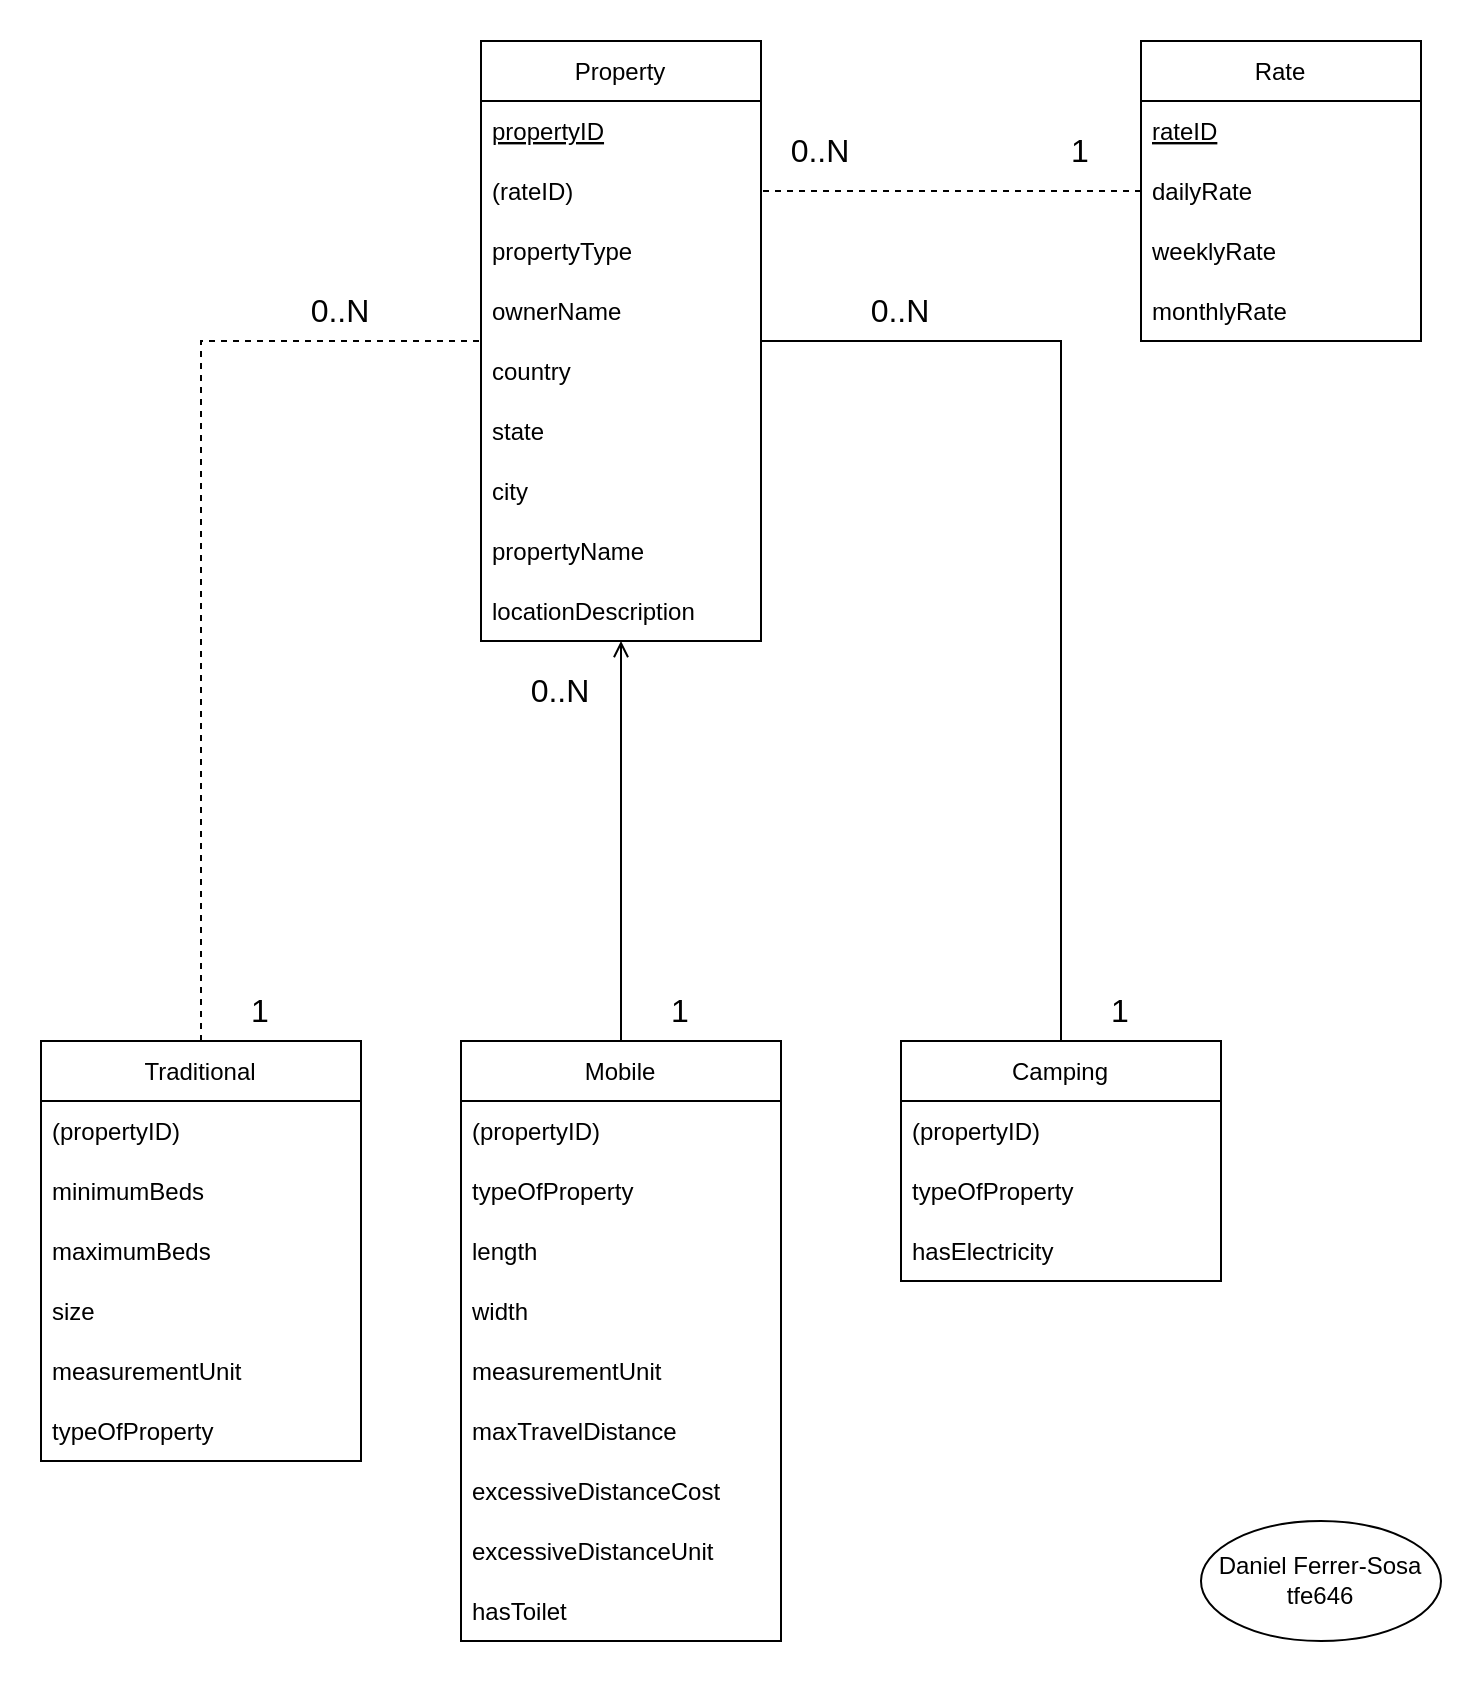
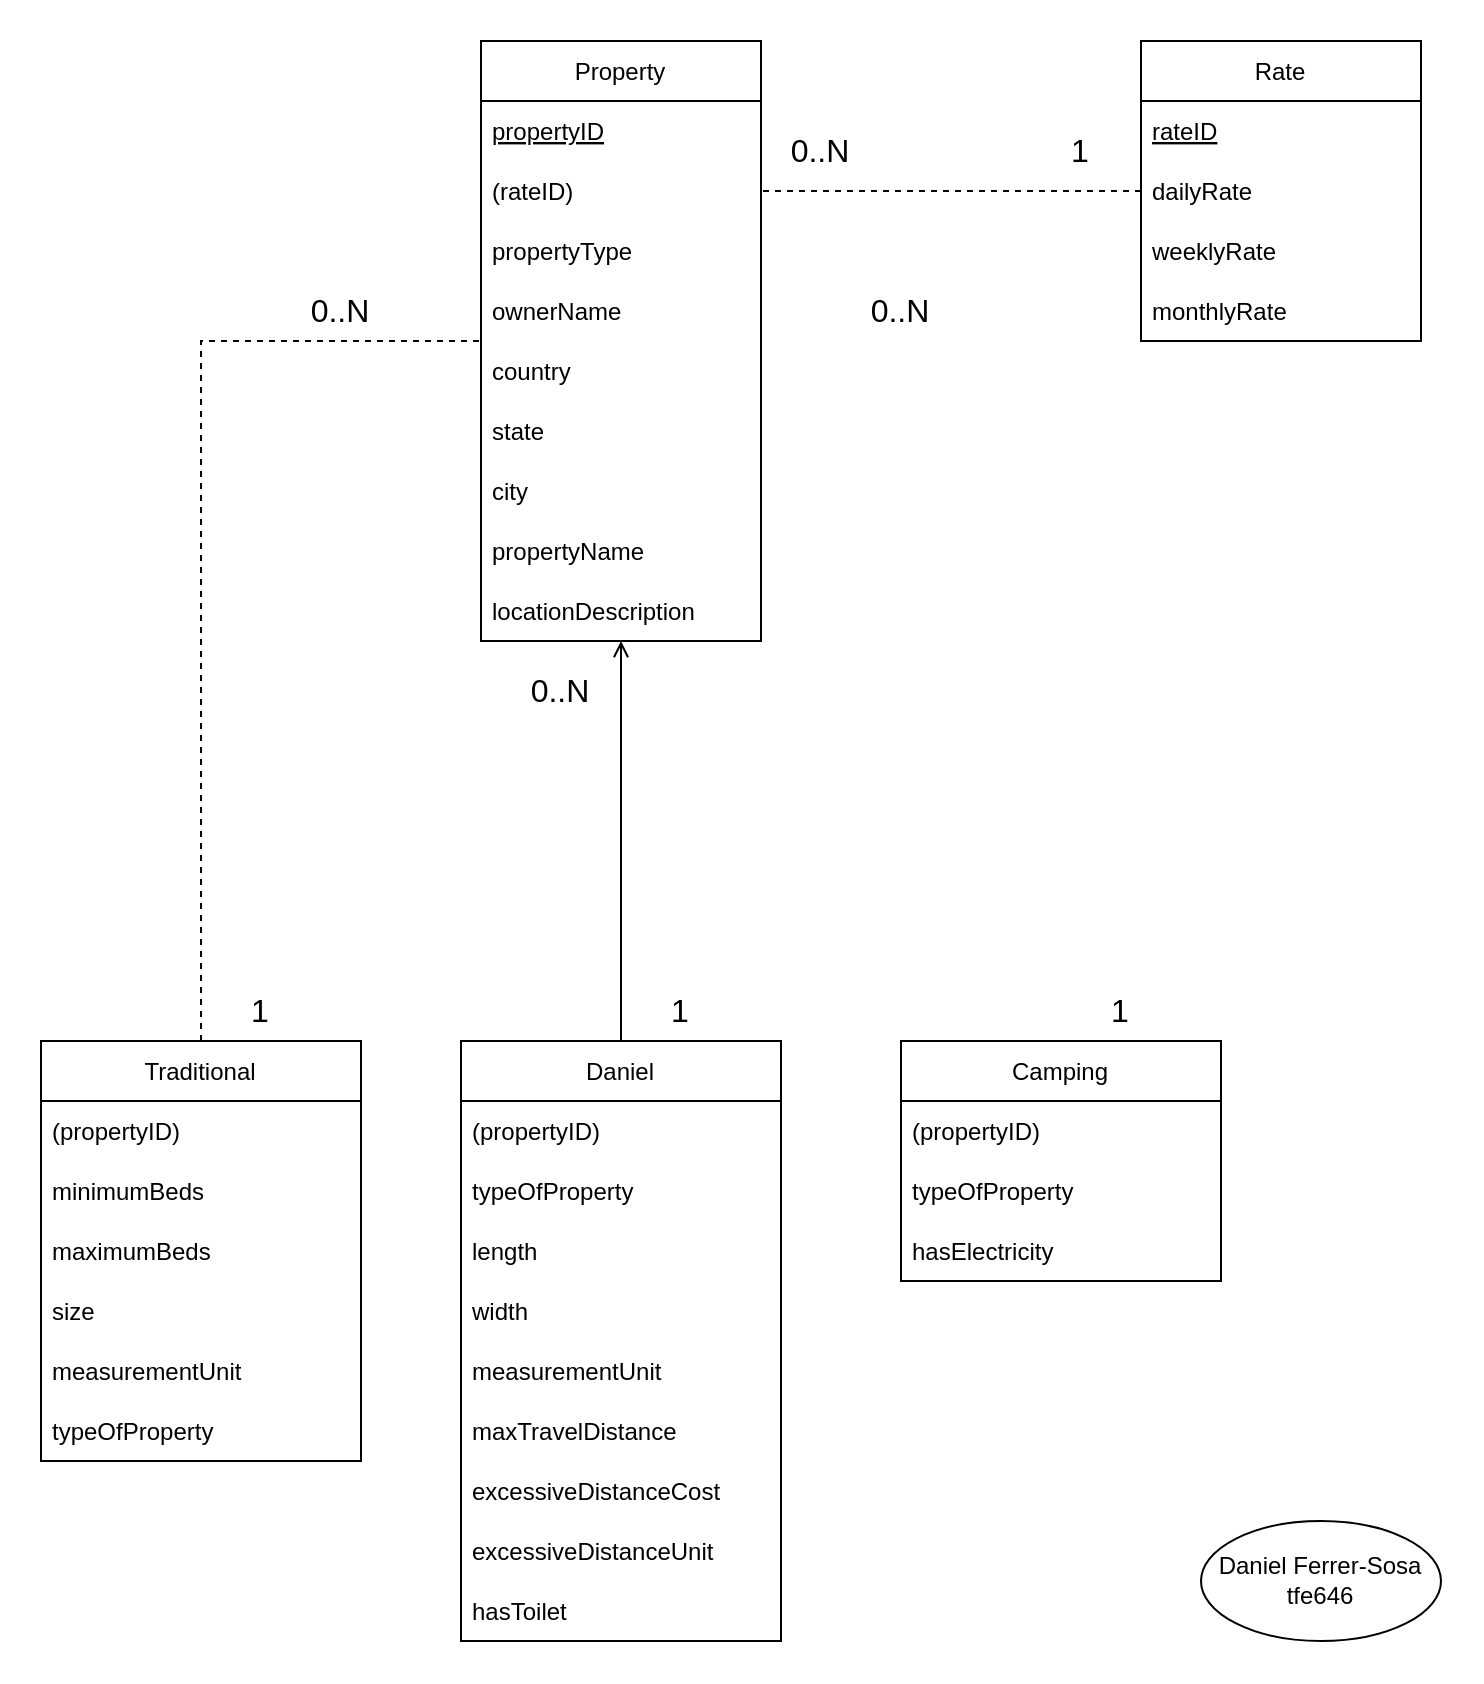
  <mxCell id="0" />
  <mxCell id="1" parent="0" />
  <mxCell id="2" value="Property" style="swimlane;fontStyle=0;childLayout=stackLayout;horizontal=1;startSize=30;horizontalStack=0;resizeParent=1;resizeParentMax=0;resizeLast=0;collapsible=1;marginBottom=0;" vertex="1" parent="1"><mxGeometry x="240" y="20" width="140" height="300" as="geometry" /></mxCell>
  <mxCell id="3" value="propertyID" style="text;strokeColor=none;fillColor=none;align=left;verticalAlign=middle;spacingLeft=4;spacingRight=4;overflow=hidden;points=[[0,0.5],[1,0.5]];portConstraint=eastwest;rotatable=0;fontStyle=4" vertex="1" parent="2"><mxGeometry y="30" width="140" height="30" as="geometry" /></mxCell>
  <mxCell id="4" value="(rateID)" style="text;strokeColor=none;fillColor=none;align=left;verticalAlign=middle;spacingLeft=4;spacingRight=4;overflow=hidden;points=[[0,0.5],[1,0.5]];portConstraint=eastwest;rotatable=0;fontStyle=0" vertex="1" parent="2"><mxGeometry y="60" width="140" height="30" as="geometry" /></mxCell>
  <mxCell id="5" value="propertyType" style="text;strokeColor=none;fillColor=none;align=left;verticalAlign=middle;spacingLeft=4;spacingRight=4;overflow=hidden;points=[[0,0.5],[1,0.5]];portConstraint=eastwest;rotatable=0;fontStyle=0" vertex="1" parent="2"><mxGeometry y="90" width="140" height="30" as="geometry" /></mxCell>
  <mxCell id="6" value="ownerName" style="text;strokeColor=none;fillColor=none;align=left;verticalAlign=middle;spacingLeft=4;spacingRight=4;overflow=hidden;points=[[0,0.5],[1,0.5]];portConstraint=eastwest;rotatable=0;" vertex="1" parent="2"><mxGeometry y="120" width="140" height="30" as="geometry" /></mxCell>
  <mxCell id="7" value="country" style="text;strokeColor=none;fillColor=none;align=left;verticalAlign=middle;spacingLeft=4;spacingRight=4;overflow=hidden;points=[[0,0.5],[1,0.5]];portConstraint=eastwest;rotatable=0;" vertex="1" parent="2"><mxGeometry y="150" width="140" height="30" as="geometry" /></mxCell>
  <mxCell id="8" value="state" style="text;strokeColor=none;fillColor=none;align=left;verticalAlign=middle;spacingLeft=4;spacingRight=4;overflow=hidden;points=[[0,0.5],[1,0.5]];portConstraint=eastwest;rotatable=0;" vertex="1" parent="2"><mxGeometry y="180" width="140" height="30" as="geometry" /></mxCell>
  <mxCell id="9" value="city" style="text;strokeColor=none;fillColor=none;align=left;verticalAlign=middle;spacingLeft=4;spacingRight=4;overflow=hidden;points=[[0,0.5],[1,0.5]];portConstraint=eastwest;rotatable=0;" vertex="1" parent="2"><mxGeometry y="210" width="140" height="30" as="geometry" /></mxCell>
  <mxCell id="10" value="propertyName" style="text;strokeColor=none;fillColor=none;align=left;verticalAlign=middle;spacingLeft=4;spacingRight=4;overflow=hidden;points=[[0,0.5],[1,0.5]];portConstraint=eastwest;rotatable=0;" vertex="1" parent="2"><mxGeometry y="240" width="140" height="30" as="geometry" /></mxCell>
  <mxCell id="11" value="locationDescription" style="text;strokeColor=none;fillColor=none;align=left;verticalAlign=middle;spacingLeft=4;spacingRight=4;overflow=hidden;points=[[0,0.5],[1,0.5]];portConstraint=eastwest;rotatable=0;" vertex="1" parent="2"><mxGeometry y="270" width="140" height="30" as="geometry" /></mxCell>
  <mxCell id="12" value="Traditional" style="swimlane;fontStyle=0;childLayout=stackLayout;horizontal=1;startSize=30;horizontalStack=0;resizeParent=1;resizeParentMax=0;resizeLast=0;collapsible=1;marginBottom=0;" vertex="1" parent="1"><mxGeometry x="20" y="520" width="160" height="210" as="geometry" /></mxCell>
  <mxCell id="13" value="(propertyID)" style="text;strokeColor=none;fillColor=none;align=left;verticalAlign=middle;spacingLeft=4;spacingRight=4;overflow=hidden;points=[[0,0.5],[1,0.5]];portConstraint=eastwest;rotatable=0;fontStyle=0" vertex="1" parent="12"><mxGeometry y="30" width="160" height="30" as="geometry" /></mxCell>
  <mxCell id="14" value="minimumBeds" style="text;strokeColor=none;fillColor=none;align=left;verticalAlign=middle;spacingLeft=4;spacingRight=4;overflow=hidden;points=[[0,0.5],[1,0.5]];portConstraint=eastwest;rotatable=0;fontStyle=0" vertex="1" parent="12"><mxGeometry y="60" width="160" height="30" as="geometry" /></mxCell>
  <mxCell id="15" value="maximumBeds" style="text;strokeColor=none;fillColor=none;align=left;verticalAlign=middle;spacingLeft=4;spacingRight=4;overflow=hidden;points=[[0,0.5],[1,0.5]];portConstraint=eastwest;rotatable=0;fontStyle=0" vertex="1" parent="12"><mxGeometry y="90" width="160" height="30" as="geometry" /></mxCell>
  <mxCell id="16" value="size" style="text;strokeColor=none;fillColor=none;align=left;verticalAlign=middle;spacingLeft=4;spacingRight=4;overflow=hidden;points=[[0,0.5],[1,0.5]];portConstraint=eastwest;rotatable=0;fontStyle=0" vertex="1" parent="12"><mxGeometry y="120" width="160" height="30" as="geometry" /></mxCell>
  <mxCell id="17" value="measurementUnit" style="text;strokeColor=none;fillColor=none;align=left;verticalAlign=middle;spacingLeft=4;spacingRight=4;overflow=hidden;points=[[0,0.5],[1,0.5]];portConstraint=eastwest;rotatable=0;fontStyle=0" vertex="1" parent="12"><mxGeometry y="150" width="160" height="30" as="geometry" /></mxCell>
  <mxCell id="18" value="typeOfProperty" style="text;strokeColor=none;fillColor=none;align=left;verticalAlign=middle;spacingLeft=4;spacingRight=4;overflow=hidden;points=[[0,0.5],[1,0.5]];portConstraint=eastwest;rotatable=0;fontStyle=0" vertex="1" parent="12"><mxGeometry y="180" width="160" height="30" as="geometry" /></mxCell>
- <mxCell id="19" value="Mobile" style="swimlane;fontStyle=0;childLayout=stackLayout;horizontal=1;startSize=30;horizontalStack=0;resizeParent=1;resizeParentMax=0;resizeLast=0;collapsible=1;marginBottom=0;" vertex="1" parent="1"><mxGeometry x="230" y="520" width="160" height="300" as="geometry" /></mxCell>
+ <mxCell id="19" value="Daniel" style="swimlane;fontStyle=0;childLayout=stackLayout;horizontal=1;startSize=30;horizontalStack=0;resizeParent=1;resizeParentMax=0;resizeLast=0;collapsible=1;marginBottom=0;" vertex="1" parent="1"><mxGeometry x="230" y="520" width="160" height="300" as="geometry" /></mxCell>
  <mxCell id="20" value="(propertyID)" style="text;strokeColor=none;fillColor=none;align=left;verticalAlign=middle;spacingLeft=4;spacingRight=4;overflow=hidden;points=[[0,0.5],[1,0.5]];portConstraint=eastwest;rotatable=0;fontStyle=0" vertex="1" parent="19"><mxGeometry y="30" width="160" height="30" as="geometry" /></mxCell>
  <mxCell id="21" value="typeOfProperty" style="text;strokeColor=none;fillColor=none;align=left;verticalAlign=middle;spacingLeft=4;spacingRight=4;overflow=hidden;points=[[0,0.5],[1,0.5]];portConstraint=eastwest;rotatable=0;fontStyle=0" vertex="1" parent="19"><mxGeometry y="60" width="160" height="30" as="geometry" /></mxCell>
  <mxCell id="22" value="length" style="text;strokeColor=none;fillColor=none;align=left;verticalAlign=middle;spacingLeft=4;spacingRight=4;overflow=hidden;points=[[0,0.5],[1,0.5]];portConstraint=eastwest;rotatable=0;fontStyle=0" vertex="1" parent="19"><mxGeometry y="90" width="160" height="30" as="geometry" /></mxCell>
  <mxCell id="23" value="width" style="text;strokeColor=none;fillColor=none;align=left;verticalAlign=middle;spacingLeft=4;spacingRight=4;overflow=hidden;points=[[0,0.5],[1,0.5]];portConstraint=eastwest;rotatable=0;fontStyle=0" vertex="1" parent="19"><mxGeometry y="120" width="160" height="30" as="geometry" /></mxCell>
  <mxCell id="24" value="measurementUnit" style="text;strokeColor=none;fillColor=none;align=left;verticalAlign=middle;spacingLeft=4;spacingRight=4;overflow=hidden;points=[[0,0.5],[1,0.5]];portConstraint=eastwest;rotatable=0;fontStyle=0" vertex="1" parent="19"><mxGeometry y="150" width="160" height="30" as="geometry" /></mxCell>
  <mxCell id="25" value="maxTravelDistance" style="text;strokeColor=none;fillColor=none;align=left;verticalAlign=middle;spacingLeft=4;spacingRight=4;overflow=hidden;points=[[0,0.5],[1,0.5]];portConstraint=eastwest;rotatable=0;fontStyle=0" vertex="1" parent="19"><mxGeometry y="180" width="160" height="30" as="geometry" /></mxCell>
  <mxCell id="26" value="excessiveDistanceCost" style="text;strokeColor=none;fillColor=none;align=left;verticalAlign=middle;spacingLeft=4;spacingRight=4;overflow=hidden;points=[[0,0.5],[1,0.5]];portConstraint=eastwest;rotatable=0;fontStyle=0" vertex="1" parent="19"><mxGeometry y="210" width="160" height="30" as="geometry" /></mxCell>
  <mxCell id="27" value="excessiveDistanceUnit" style="text;strokeColor=none;fillColor=none;align=left;verticalAlign=middle;spacingLeft=4;spacingRight=4;overflow=hidden;points=[[0,0.5],[1,0.5]];portConstraint=eastwest;rotatable=0;fontStyle=0" vertex="1" parent="19"><mxGeometry y="240" width="160" height="30" as="geometry" /></mxCell>
  <mxCell id="28" value="hasToilet" style="text;strokeColor=none;fillColor=none;align=left;verticalAlign=middle;spacingLeft=4;spacingRight=4;overflow=hidden;points=[[0,0.5],[1,0.5]];portConstraint=eastwest;rotatable=0;fontStyle=0" vertex="1" parent="19"><mxGeometry y="270" width="160" height="30" as="geometry" /></mxCell>
  <mxCell id="29" value="Camping" style="swimlane;fontStyle=0;childLayout=stackLayout;horizontal=1;startSize=30;horizontalStack=0;resizeParent=1;resizeParentMax=0;resizeLast=0;collapsible=1;marginBottom=0;" vertex="1" parent="1"><mxGeometry x="450" y="520" width="160" height="120" as="geometry" /></mxCell>
  <mxCell id="30" value="(propertyID)" style="text;strokeColor=none;fillColor=none;align=left;verticalAlign=middle;spacingLeft=4;spacingRight=4;overflow=hidden;points=[[0,0.5],[1,0.5]];portConstraint=eastwest;rotatable=0;fontStyle=0" vertex="1" parent="29"><mxGeometry y="30" width="160" height="30" as="geometry" /></mxCell>
  <mxCell id="31" value="typeOfProperty" style="text;strokeColor=none;fillColor=none;align=left;verticalAlign=middle;spacingLeft=4;spacingRight=4;overflow=hidden;points=[[0,0.5],[1,0.5]];portConstraint=eastwest;rotatable=0;fontStyle=0" vertex="1" parent="29"><mxGeometry y="60" width="160" height="30" as="geometry" /></mxCell>
  <mxCell id="32" value="hasElectricity" style="text;strokeColor=none;fillColor=none;align=left;verticalAlign=middle;spacingLeft=4;spacingRight=4;overflow=hidden;points=[[0,0.5],[1,0.5]];portConstraint=eastwest;rotatable=0;fontStyle=0" vertex="1" parent="29"><mxGeometry y="90" width="160" height="30" as="geometry" /></mxCell>
  <mxCell id="33" value="Rate" style="swimlane;fontStyle=0;childLayout=stackLayout;horizontal=1;startSize=30;horizontalStack=0;resizeParent=1;resizeParentMax=0;resizeLast=0;collapsible=1;marginBottom=0;" vertex="1" parent="1"><mxGeometry x="570" y="20" width="140" height="150" as="geometry" /></mxCell>
  <mxCell id="34" value="rateID" style="text;strokeColor=none;fillColor=none;align=left;verticalAlign=middle;spacingLeft=4;spacingRight=4;overflow=hidden;points=[[0,0.5],[1,0.5]];portConstraint=eastwest;rotatable=0;fontStyle=4" vertex="1" parent="33"><mxGeometry y="30" width="140" height="30" as="geometry" /></mxCell>
  <mxCell id="35" value="dailyRate" style="text;strokeColor=none;fillColor=none;align=left;verticalAlign=middle;spacingLeft=4;spacingRight=4;overflow=hidden;points=[[0,0.5],[1,0.5]];portConstraint=eastwest;rotatable=0;fontStyle=0" vertex="1" parent="33"><mxGeometry y="60" width="140" height="30" as="geometry" /></mxCell>
  <mxCell id="36" value="weeklyRate" style="text;strokeColor=none;fillColor=none;align=left;verticalAlign=middle;spacingLeft=4;spacingRight=4;overflow=hidden;points=[[0,0.5],[1,0.5]];portConstraint=eastwest;rotatable=0;fontStyle=0" vertex="1" parent="33"><mxGeometry y="90" width="140" height="30" as="geometry" /></mxCell>
  <mxCell id="37" value="monthlyRate" style="text;strokeColor=none;fillColor=none;align=left;verticalAlign=middle;spacingLeft=4;spacingRight=4;overflow=hidden;points=[[0,0.5],[1,0.5]];portConstraint=eastwest;rotatable=0;fontStyle=0" vertex="1" parent="33"><mxGeometry y="120" width="140" height="30" as="geometry" /></mxCell>
  <mxCell id="38" value="Daniel Ferrer-Sosa&lt;br&gt;tfe646" style="ellipse;whiteSpace=wrap;html=1;" vertex="1" parent="1"><mxGeometry x="600" y="760" width="120" height="60" as="geometry" /></mxCell>
  <mxCell id="39" value="" style="endArrow=open;html=1;rounded=0;" edge="1" parent="1" source="19" target="2"><mxGeometry width="50" height="50" relative="1" as="geometry"><mxPoint x="330" y="550" as="sourcePoint" /><mxPoint x="380" y="500" as="targetPoint" /></mxGeometry></mxCell>
  <mxCell id="40" value="" style="endArrow=none;html=1;rounded=0;dashed=1;" edge="1" parent="1" source="12" target="2"><mxGeometry width="50" height="50" relative="1" as="geometry"><mxPoint x="330" y="550" as="sourcePoint" /><mxPoint x="380" y="500" as="targetPoint" /><Array as="points"><mxPoint x="100" y="170" /></Array></mxGeometry></mxCell>
  <mxCell id="41" value="" style="endArrow=none;html=1;rounded=0;entryX=1;entryY=0.5;entryDx=0;entryDy=0;exitX=0;exitY=0.5;exitDx=0;exitDy=0;dashed=1;" edge="1" parent="1" source="35" target="4"><mxGeometry width="50" height="50" relative="1" as="geometry"><mxPoint x="320" y="390" as="sourcePoint" /><mxPoint x="320" y="330" as="targetPoint" /></mxGeometry></mxCell>
- <mxCell id="42" value="" style="endArrow=none;html=1;rounded=0;" edge="1" parent="1" source="29" target="2"><mxGeometry width="50" height="50" relative="1" as="geometry"><mxPoint x="450" y="176.75" as="sourcePoint" /><mxPoint x="390" y="178.25" as="targetPoint" /><Array as="points"><mxPoint x="530" y="170" /></Array></mxGeometry></mxCell>
  <mxCell id="43" value="0..N" style="text;html=1;strokeColor=none;fillColor=none;align=center;verticalAlign=middle;whiteSpace=wrap;rounded=0;fontSize=16;" vertex="1" parent="1"><mxGeometry x="140" y="140" width="60" height="30" as="geometry" /></mxCell>
  <mxCell id="44" value="0..N" style="text;html=1;strokeColor=none;fillColor=none;align=center;verticalAlign=middle;whiteSpace=wrap;rounded=0;fontSize=16;" vertex="1" parent="1"><mxGeometry x="420" y="140" width="60" height="30" as="geometry" /></mxCell>
  <mxCell id="45" value="0..N" style="text;html=1;strokeColor=none;fillColor=none;align=center;verticalAlign=middle;whiteSpace=wrap;rounded=0;fontSize=16;" vertex="1" parent="1"><mxGeometry x="250" y="330" width="60" height="30" as="geometry" /></mxCell>
  <mxCell id="46" value="1" style="text;html=1;strokeColor=none;fillColor=none;align=center;verticalAlign=middle;whiteSpace=wrap;rounded=0;fontSize=16;" vertex="1" parent="1"><mxGeometry x="100" y="490" width="60" height="30" as="geometry" /></mxCell>
  <mxCell id="47" value="1" style="text;html=1;strokeColor=none;fillColor=none;align=center;verticalAlign=middle;whiteSpace=wrap;rounded=0;fontSize=16;" vertex="1" parent="1"><mxGeometry x="310" y="490" width="60" height="30" as="geometry" /></mxCell>
  <mxCell id="48" value="1" style="text;html=1;strokeColor=none;fillColor=none;align=center;verticalAlign=middle;whiteSpace=wrap;rounded=0;fontSize=16;" vertex="1" parent="1"><mxGeometry x="530" y="490" width="60" height="30" as="geometry" /></mxCell>
  <mxCell id="49" value="0..N" style="text;html=1;strokeColor=none;fillColor=none;align=center;verticalAlign=middle;whiteSpace=wrap;rounded=0;fontSize=16;" vertex="1" parent="1"><mxGeometry x="380" y="60" width="60" height="30" as="geometry" /></mxCell>
  <mxCell id="50" value="1" style="text;html=1;strokeColor=none;fillColor=none;align=center;verticalAlign=middle;whiteSpace=wrap;rounded=0;fontSize=16;" vertex="1" parent="1"><mxGeometry x="510" y="60" width="60" height="30" as="geometry" /></mxCell>
